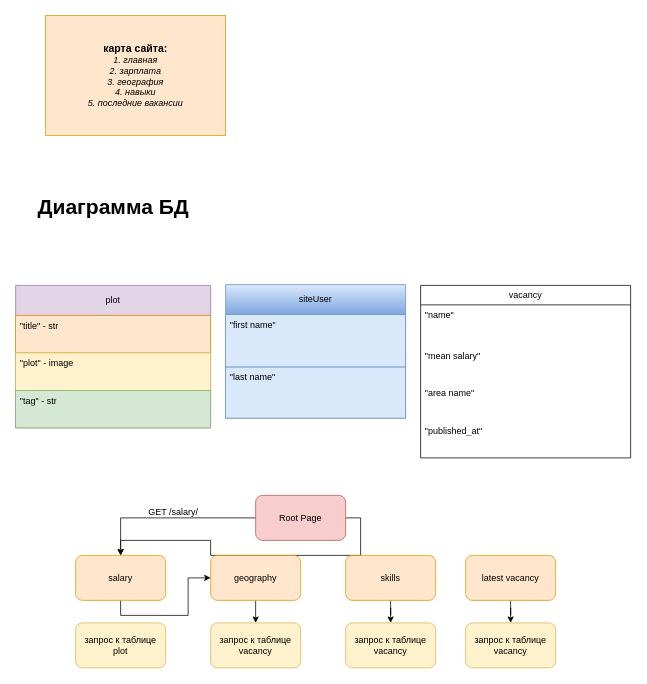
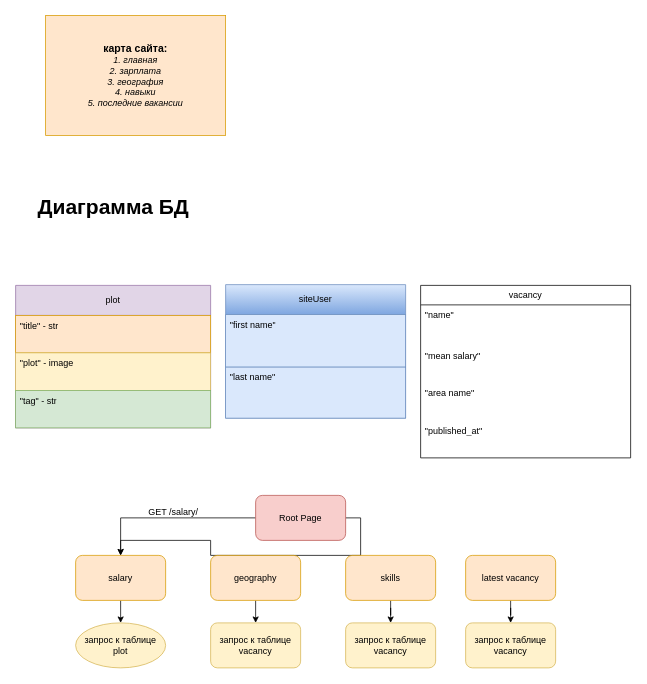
  <mxCell id="0" />
  <mxCell id="1" parent="0" />
  <mxCell id="2" value="&lt;b&gt;&lt;font style=&quot;font-size: 14px;&quot;&gt;карта сайта:&lt;/font&gt;&lt;/b&gt;&lt;div&gt;&lt;i&gt;1. главная&lt;/i&gt;&lt;/div&gt;&lt;div&gt;&lt;i&gt;2. зарплата&lt;/i&gt;&lt;/div&gt;&lt;div&gt;&lt;i&gt;3. география&lt;/i&gt;&lt;/div&gt;&lt;div&gt;&lt;i&gt;4. навыки&lt;/i&gt;&lt;/div&gt;&lt;div&gt;&lt;i&gt;5. последние вакансии&lt;/i&gt;&lt;/div&gt;" style="rounded=0;whiteSpace=wrap;html=1;fillColor=#ffe6cc;strokeColor=#d79b00;" parent="1" vertex="1"><mxGeometry x="60" y="20" width="240" height="160" as="geometry" /></mxCell>
  <mxCell id="3" value="&lt;b&gt;&lt;font style=&quot;font-size: 28px;&quot;&gt;Диаграмма БД&lt;/font&gt;&lt;/b&gt;" style="text;html=1;align=center;verticalAlign=middle;resizable=0;points=[];autosize=1;strokeColor=none;fillColor=none;" parent="1" vertex="1"><mxGeometry x="35" y="250" width="230" height="50" as="geometry" /></mxCell>
  <mxCell id="4" value="siteUser" style="swimlane;fontStyle=0;childLayout=stackLayout;horizontal=1;startSize=40;fillColor=#dae8fc;horizontalStack=0;resizeParent=1;resizeParentMax=0;resizeLast=0;collapsible=1;marginBottom=0;whiteSpace=wrap;html=1;strokeColor=#6c8ebf;gradientColor=#7ea6e0;" parent="1" vertex="1"><mxGeometry x="300" y="379" width="240" height="178" as="geometry" /></mxCell>
  <mxCell id="5" value="&quot;first name&quot;" style="text;strokeColor=#6c8ebf;fillColor=#dae8fc;align=left;verticalAlign=top;spacingLeft=4;spacingRight=4;overflow=hidden;rotatable=0;points=[[0,0.5],[1,0.5]];portConstraint=eastwest;whiteSpace=wrap;html=1;" parent="4" vertex="1"><mxGeometry y="40" width="240" height="70" as="geometry" /></mxCell>
  <mxCell id="6" value="&quot;last name&quot;" style="text;strokeColor=#6c8ebf;fillColor=#dae8fc;align=left;verticalAlign=top;spacingLeft=4;spacingRight=4;overflow=hidden;rotatable=0;points=[[0,0.5],[1,0.5]];portConstraint=eastwest;whiteSpace=wrap;html=1;" parent="4" vertex="1"><mxGeometry y="110" width="240" height="68" as="geometry" /></mxCell>
  <mxCell id="7" value="plot" style="swimlane;fontStyle=0;childLayout=stackLayout;horizontal=1;startSize=40;fillColor=#e1d5e7;horizontalStack=0;resizeParent=1;resizeParentMax=0;resizeLast=0;collapsible=1;marginBottom=0;whiteSpace=wrap;html=1;strokeColor=#9673a6;" parent="1" vertex="1"><mxGeometry y="380" width="260" height="190" as="geometry" x="20" /></mxCell>
  <mxCell id="8" value="&quot;title&quot; - str" style="text;strokeColor=#d79b00;fillColor=#ffe6cc;align=left;verticalAlign=top;spacingLeft=4;spacingRight=4;overflow=hidden;rotatable=0;points=[[0,0.5],[1,0.5]];portConstraint=eastwest;whiteSpace=wrap;html=1;" parent="7" vertex="1"><mxGeometry y="40" width="260" height="50" as="geometry" /></mxCell>
  <mxCell id="9" value="&quot;plot&quot; - image" style="text;strokeColor=#d6b656;fillColor=#fff2cc;align=left;verticalAlign=top;spacingLeft=4;spacingRight=4;overflow=hidden;rotatable=0;points=[[0,0.5],[1,0.5]];portConstraint=eastwest;whiteSpace=wrap;html=1;" parent="7" vertex="1"><mxGeometry y="90" width="260" height="50" as="geometry" /></mxCell>
  <mxCell id="10" value="&quot;tag&quot; - str" style="text;strokeColor=#82b366;fillColor=#d5e8d4;align=left;verticalAlign=top;spacingLeft=4;spacingRight=4;overflow=hidden;rotatable=0;points=[[0,0.5],[1,0.5]];portConstraint=eastwest;whiteSpace=wrap;html=1;" parent="7" vertex="1"><mxGeometry y="140" width="260" height="50" as="geometry" /></mxCell>
  <mxCell id="11" value="vacancy" style="swimlane;fontStyle=0;childLayout=stackLayout;horizontal=1;startSize=26;fillColor=none;horizontalStack=0;resizeParent=1;resizeParentMax=0;resizeLast=0;collapsible=1;marginBottom=0;whiteSpace=wrap;html=1;" parent="1" vertex="1"><mxGeometry x="560" y="380" width="280" height="230" as="geometry" /></mxCell>
  <mxCell id="12" value="&quot;name&quot;" style="text;strokeColor=none;fillColor=none;align=left;verticalAlign=top;spacingLeft=4;spacingRight=4;overflow=hidden;rotatable=0;points=[[0,0.5],[1,0.5]];portConstraint=eastwest;whiteSpace=wrap;html=1;" parent="11" vertex="1"><mxGeometry y="26" width="280" height="54" as="geometry" /></mxCell>
  <mxCell id="13" value="&quot;mean salary&quot;" style="text;strokeColor=none;fillColor=none;align=left;verticalAlign=top;spacingLeft=4;spacingRight=4;overflow=hidden;rotatable=0;points=[[0,0.5],[1,0.5]];portConstraint=eastwest;whiteSpace=wrap;html=1;" parent="11" vertex="1"><mxGeometry y="80" width="280" height="50" as="geometry" /></mxCell>
  <mxCell id="14" value="&quot;area name&quot;" style="text;strokeColor=none;fillColor=none;align=left;verticalAlign=top;spacingLeft=4;spacingRight=4;overflow=hidden;rotatable=0;points=[[0,0.5],[1,0.5]];portConstraint=eastwest;whiteSpace=wrap;html=1;" parent="11" vertex="1"><mxGeometry y="130" width="280" height="50" as="geometry" /></mxCell>
  <mxCell id="15" value="&quot;published_at&quot;" style="text;strokeColor=none;fillColor=none;align=left;verticalAlign=top;spacingLeft=4;spacingRight=4;overflow=hidden;rotatable=0;points=[[0,0.5],[1,0.5]];portConstraint=eastwest;whiteSpace=wrap;html=1;" parent="11" vertex="1"><mxGeometry y="180" width="280" height="50" as="geometry" /></mxCell>
  <mxCell id="16" style="edgeStyle=orthogonalEdgeStyle;rounded=0;orthogonalLoop=1;jettySize=auto;html=1;exitX=0;exitY=1;exitDx=0;exitDy=0;entryX=0.5;entryY=0;entryDx=0;entryDy=0;" parent="1" target="20" edge="1"><mxGeometry relative="1" as="geometry"><mxPoint x="340" y="690" as="sourcePoint" /><mxPoint x="160" y="710" as="targetPoint" /><Array as="points"><mxPoint x="160" y="690" /></Array></mxGeometry></mxCell>
  <mxCell id="17" style="edgeStyle=orthogonalEdgeStyle;rounded=0;orthogonalLoop=1;jettySize=auto;html=1;exitX=1;exitY=0.5;exitDx=0;exitDy=0;" parent="1" source="18" target="20" edge="1"><mxGeometry relative="1" as="geometry" /></mxCell>
  <mxCell id="18" value="Root Page" style="rounded=1;whiteSpace=wrap;html=1;fillColor=#f8cecc;strokeColor=#b85450;" parent="1" vertex="1"><mxGeometry x="340" y="660" width="120" height="60" as="geometry" /></mxCell>
- <mxCell id="19" style="edgeStyle=orthogonalEdgeStyle;rounded=0;orthogonalLoop=1;jettySize=auto;html=1;exitX=0.5;exitY=1;exitDx=0;exitDy=0;" parent="1" source="20" target="24" edge="1"><mxGeometry relative="1" as="geometry" /></mxCell>
+ <mxCell id="19" style="edgeStyle=orthogonalEdgeStyle;rounded=0;orthogonalLoop=1;jettySize=auto;html=1;exitX=0.5;exitY=1;exitDx=0;exitDy=0;entryX=0.5;entryY=0;entryDx=0;entryDy=0;" parent="1" source="20" target="21" edge="1"><mxGeometry relative="1" as="geometry" /></mxCell>
  <mxCell id="20" value="salary" style="rounded=1;whiteSpace=wrap;html=1;fillColor=#ffe6cc;strokeColor=#d79b00;" parent="1" vertex="1"><mxGeometry x="100" y="740" width="120" height="60" as="geometry" /></mxCell>
- <mxCell id="21" value="запрос к таблице plot" style="rounded=1;whiteSpace=wrap;html=1;fillColor=#fff2cc;strokeColor=#d6b656;" parent="1" vertex="1"><mxGeometry x="100" y="830" width="120" height="60" as="geometry" /></mxCell>
+ <mxCell id="21" value="запрос к таблице plot" style="ellipse;whiteSpace=wrap;html=1;fillColor=#fff2cc;strokeColor=#d6b656;" parent="1" vertex="1"><mxGeometry x="100" y="830" width="120" height="60" as="geometry" /></mxCell>
  <mxCell id="22" value="GET /salary/" style="text;html=1;align=center;verticalAlign=middle;resizable=0;points=[];autosize=1;strokeColor=none;fillColor=none;" parent="1" vertex="1"><mxGeometry x="185" y="668" width="90" height="30" as="geometry" /></mxCell>
  <mxCell id="23" style="edgeStyle=orthogonalEdgeStyle;rounded=0;orthogonalLoop=1;jettySize=auto;html=1;exitX=0.5;exitY=1;exitDx=0;exitDy=0;entryX=0.5;entryY=0;entryDx=0;entryDy=0;" parent="1" source="24" target="25" edge="1"><mxGeometry relative="1" as="geometry" /></mxCell>
  <mxCell id="24" value="geography" style="rounded=1;whiteSpace=wrap;html=1;fillColor=#ffe6cc;strokeColor=#d79b00;" parent="1" vertex="1"><mxGeometry x="280" y="740" width="120" height="60" as="geometry" /></mxCell>
  <mxCell id="25" value="запрос к таблице vacancy" style="rounded=1;whiteSpace=wrap;html=1;fillColor=#fff2cc;strokeColor=#d6b656;" parent="1" vertex="1"><mxGeometry x="280" y="830" width="120" height="60" as="geometry" /></mxCell>
  <mxCell id="26" style="edgeStyle=orthogonalEdgeStyle;rounded=0;orthogonalLoop=1;jettySize=auto;html=1;exitX=0.5;exitY=1;exitDx=0;exitDy=0;" parent="1" source="27" target="28" edge="1"><mxGeometry relative="1" as="geometry"><mxPoint x="519.857" y="830" as="targetPoint" /></mxGeometry></mxCell>
  <mxCell id="27" value="skills" style="rounded=1;whiteSpace=wrap;html=1;fillColor=#ffe6cc;strokeColor=#d79b00;" parent="1" vertex="1"><mxGeometry x="460" y="740" width="120" height="60" as="geometry" /></mxCell>
  <mxCell id="28" value="запрос к таблице vacancy" style="rounded=1;whiteSpace=wrap;html=1;fillColor=#fff2cc;strokeColor=#d6b656;" parent="1" vertex="1"><mxGeometry x="459.997" y="830" width="120" height="60" as="geometry" /></mxCell>
  <mxCell id="29" style="edgeStyle=orthogonalEdgeStyle;rounded=0;orthogonalLoop=1;jettySize=auto;html=1;exitX=0.5;exitY=1;exitDx=0;exitDy=0;" parent="1" source="30" target="31" edge="1"><mxGeometry relative="1" as="geometry"><mxPoint x="679.857" y="830" as="targetPoint" /></mxGeometry></mxCell>
  <mxCell id="30" value="latest vacancy" style="rounded=1;whiteSpace=wrap;html=1;fillColor=#ffe6cc;strokeColor=#d79b00;" parent="1" vertex="1"><mxGeometry x="620" y="740" width="120" height="60" as="geometry" /></mxCell>
  <mxCell id="31" value="запрос к таблице vacancy" style="rounded=1;whiteSpace=wrap;html=1;fillColor=#fff2cc;strokeColor=#d6b656;" parent="1" vertex="1"><mxGeometry x="619.997" y="830" width="120" height="60" as="geometry" /></mxCell>
